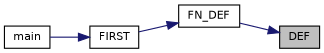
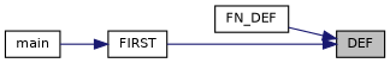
  digraph {
    rankdir=RL
    node [color=black fillcolor=white fontname=Helvetica fontsize=10 shape=record style=filled]
    edge [color=midnightblue dir=back fontname=Helvetica fontsize=10 labelfontname=Helvetica labelfontsize=10 style=solid]
    n1 [fillcolor=grey75 fontcolor=black height=0.2 label=DEF width=0.4]
    n2 [height=0.2 label=FN_DEF width=0.4]
    n3 [height=0.2 label=FIRST width=0.4]
    n4 [height=0.2 label=main width=0.4]
    n1 -> n2
-   n2 -> n3
+   n1 -> n3
    n3 -> n4
  }
